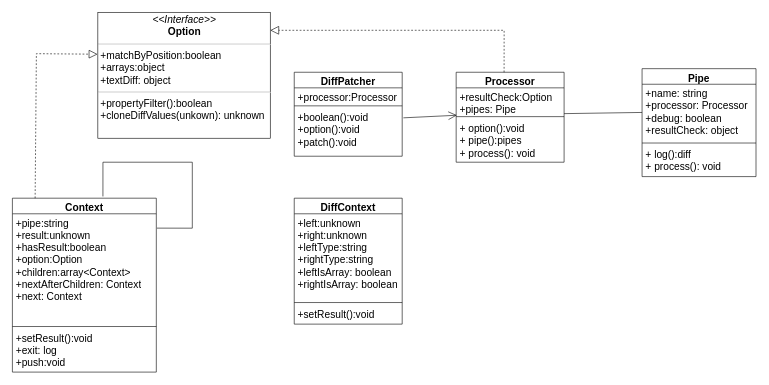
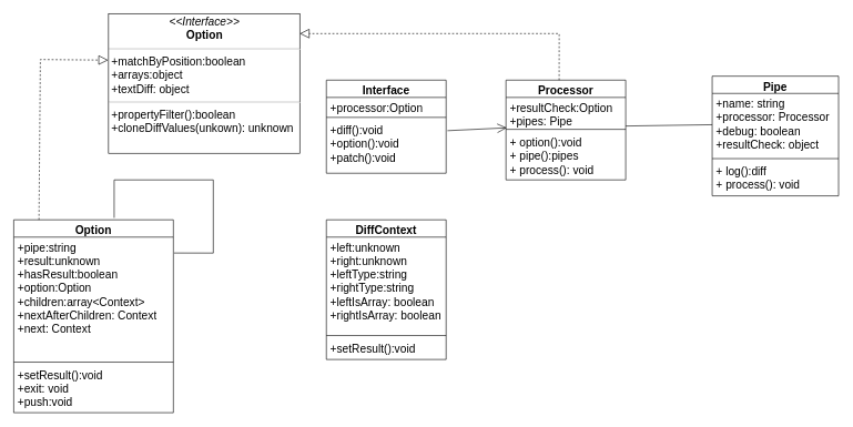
  <mxCell id="0" />
  <mxCell id="1" parent="0" />
- <mxCell id="2" value="DiffPatcher" style="swimlane;fontStyle=1;align=center;verticalAlign=top;childLayout=stackLayout;horizontal=1;startSize=26;horizontalStack=0;resizeParent=1;resizeParentMax=0;resizeLast=0;collapsible=1;marginBottom=0;whiteSpace=wrap;html=1;fontSize=17;" vertex="1" parent="1"><mxGeometry x="490" y="120" width="180" height="140" as="geometry" /></mxCell>
- <mxCell id="3" value="+processor:Processor" style="text;strokeColor=none;fillColor=none;align=left;verticalAlign=top;spacingLeft=4;spacingRight=4;overflow=hidden;rotatable=0;points=[[0,0.5],[1,0.5]];portConstraint=eastwest;whiteSpace=wrap;html=1;fontSize=17;" vertex="1" parent="2"><mxGeometry y="26" width="180" height="26" as="geometry" /></mxCell>
+ <mxCell id="2" value="Interface" style="swimlane;fontStyle=1;align=center;verticalAlign=top;childLayout=stackLayout;horizontal=1;startSize=26;horizontalStack=0;resizeParent=1;resizeParentMax=0;resizeLast=0;collapsible=1;marginBottom=0;whiteSpace=wrap;html=1;fontSize=17;" vertex="1" parent="1"><mxGeometry x="490" y="120" width="180" height="140" as="geometry" /></mxCell>
+ <mxCell id="3" value="+processor:Option" style="text;strokeColor=none;fillColor=none;align=left;verticalAlign=top;spacingLeft=4;spacingRight=4;overflow=hidden;rotatable=0;points=[[0,0.5],[1,0.5]];portConstraint=eastwest;whiteSpace=wrap;html=1;fontSize=17;" vertex="1" parent="2"><mxGeometry y="26" width="180" height="26" as="geometry" /></mxCell>
  <mxCell id="4" value="" style="line;strokeWidth=1;fillColor=none;align=left;verticalAlign=middle;spacingTop=-1;spacingLeft=3;spacingRight=3;rotatable=0;labelPosition=right;points=[];portConstraint=eastwest;strokeColor=inherit;fontSize=17;" vertex="1" parent="2"><mxGeometry y="52" width="180" height="8" as="geometry" /></mxCell>
- <mxCell id="5" value="+boolean():void&lt;br style=&quot;font-size: 17px;&quot;&gt;+option():void&lt;br style=&quot;font-size: 17px;&quot;&gt;+patch&lt;span style=&quot;background-color: initial; font-size: 17px;&quot;&gt;():void&lt;/span&gt;" style="text;strokeColor=none;fillColor=none;align=left;verticalAlign=top;spacingLeft=4;spacingRight=4;overflow=hidden;rotatable=0;points=[[0,0.5],[1,0.5]];portConstraint=eastwest;whiteSpace=wrap;html=1;fontSize=17;" vertex="1" parent="2"><mxGeometry y="60" width="180" height="80" as="geometry" /></mxCell>
+ <mxCell id="5" value="+diff():void&lt;br style=&quot;font-size: 17px;&quot;&gt;+option():void&lt;br style=&quot;font-size: 17px;&quot;&gt;+patch&lt;span style=&quot;background-color: initial; font-size: 17px;&quot;&gt;():void&lt;/span&gt;" style="text;strokeColor=none;fillColor=none;align=left;verticalAlign=top;spacingLeft=4;spacingRight=4;overflow=hidden;rotatable=0;points=[[0,0.5],[1,0.5]];portConstraint=eastwest;whiteSpace=wrap;html=1;fontSize=17;" vertex="1" parent="2"><mxGeometry y="60" width="180" height="80" as="geometry" /></mxCell>
  <mxCell id="6" value="Processor" style="swimlane;fontStyle=1;align=center;verticalAlign=top;childLayout=stackLayout;horizontal=1;startSize=26;horizontalStack=0;resizeParent=1;resizeParentMax=0;resizeLast=0;collapsible=1;marginBottom=0;whiteSpace=wrap;html=1;fontSize=17;" vertex="1" parent="1"><mxGeometry x="760" y="120" width="180" height="150" as="geometry"><mxRectangle x="840" y="680" width="100" height="30" as="alternateBounds" /></mxGeometry></mxCell>
  <mxCell id="7" value="+resultCheck:Option&lt;br style=&quot;font-size: 17px;&quot;&gt;+pipes&lt;span style=&quot;background-color: initial; font-size: 17px;&quot;&gt;:&amp;nbsp;&lt;/span&gt;Pipe" style="text;strokeColor=none;fillColor=none;align=left;verticalAlign=top;spacingLeft=4;spacingRight=4;overflow=hidden;rotatable=0;points=[[0,0.5],[1,0.5]];portConstraint=eastwest;whiteSpace=wrap;html=1;fontSize=17;" vertex="1" parent="6"><mxGeometry y="26" width="180" height="44" as="geometry" /></mxCell>
  <mxCell id="8" value="" style="line;strokeWidth=1;fillColor=none;align=left;verticalAlign=middle;spacingTop=-1;spacingLeft=3;spacingRight=3;rotatable=0;labelPosition=right;points=[];portConstraint=eastwest;strokeColor=inherit;fontSize=17;" vertex="1" parent="6"><mxGeometry y="70" width="180" height="8" as="geometry" /></mxCell>
  <mxCell id="9" value="+ option():void&lt;br style=&quot;font-size: 17px;&quot;&gt;+ pipe&lt;span style=&quot;background-color: initial; font-size: 17px;&quot;&gt;():pipes&lt;/span&gt;&lt;br style=&quot;font-size: 17px;&quot;&gt;+ process&lt;span style=&quot;background-color: initial; font-size: 17px;&quot;&gt;(): void&lt;/span&gt;" style="text;strokeColor=none;fillColor=none;align=left;verticalAlign=top;spacingLeft=4;spacingRight=4;overflow=hidden;rotatable=0;points=[[0,0.5],[1,0.5]];portConstraint=eastwest;whiteSpace=wrap;html=1;fontSize=17;" vertex="1" parent="6"><mxGeometry y="78" width="180" height="72" as="geometry" /></mxCell>
  <mxCell id="10" value="DiffContext" style="swimlane;fontStyle=1;align=center;verticalAlign=top;childLayout=stackLayout;horizontal=1;startSize=26;horizontalStack=0;resizeParent=1;resizeParentMax=0;resizeLast=0;collapsible=1;marginBottom=0;whiteSpace=wrap;html=1;fontSize=17;" vertex="1" parent="1"><mxGeometry x="490" y="330" width="180" height="210" as="geometry" /></mxCell>
  <mxCell id="11" value="+left:unknown&lt;br style=&quot;font-size: 17px;&quot;&gt;+right&lt;span style=&quot;background-color: initial; font-size: 17px;&quot;&gt;:unknown&lt;/span&gt;&lt;br style=&quot;font-size: 17px;&quot;&gt;+leftType&lt;span style=&quot;background-color: initial; font-size: 17px;&quot;&gt;:string&lt;/span&gt;&lt;br style=&quot;font-size: 17px;&quot;&gt;+rightType:string&lt;br style=&quot;font-size: 17px;&quot;&gt;+leftIsArray: boolean&lt;br style=&quot;font-size: 17px;&quot;&gt;&lt;span style=&quot;border-color: var(--border-color); background-color: initial; font-size: 17px;&quot;&gt;+rightIsArray: boolean&lt;/span&gt;&lt;span style=&quot;background-color: initial; font-size: 17px;&quot;&gt;&lt;br style=&quot;font-size: 17px;&quot;&gt;&lt;/span&gt;" style="text;strokeColor=none;fillColor=none;align=left;verticalAlign=top;spacingLeft=4;spacingRight=4;overflow=hidden;rotatable=0;points=[[0,0.5],[1,0.5]];portConstraint=eastwest;whiteSpace=wrap;html=1;fontSize=17;" vertex="1" parent="10"><mxGeometry y="26" width="180" height="144" as="geometry" /></mxCell>
  <mxCell id="12" value="" style="line;strokeWidth=1;fillColor=none;align=left;verticalAlign=middle;spacingTop=-1;spacingLeft=3;spacingRight=3;rotatable=0;labelPosition=right;points=[];portConstraint=eastwest;strokeColor=inherit;fontSize=17;" vertex="1" parent="10"><mxGeometry y="170" width="180" height="8" as="geometry" /></mxCell>
  <mxCell id="13" value="+setResult&lt;span style=&quot;background-color: initial; font-size: 17px;&quot;&gt;():void&lt;/span&gt;&lt;br style=&quot;font-size: 17px;&quot;&gt;" style="text;strokeColor=none;fillColor=none;align=left;verticalAlign=top;spacingLeft=4;spacingRight=4;overflow=hidden;rotatable=0;points=[[0,0.5],[1,0.5]];portConstraint=eastwest;whiteSpace=wrap;html=1;fontSize=17;" vertex="1" parent="10"><mxGeometry y="178" width="180" height="32" as="geometry" /></mxCell>
- <mxCell id="14" value="Context" style="swimlane;fontStyle=1;align=center;verticalAlign=top;childLayout=stackLayout;horizontal=1;startSize=26;horizontalStack=0;resizeParent=1;resizeParentMax=0;resizeLast=0;collapsible=1;marginBottom=0;whiteSpace=wrap;html=1;fontSize=17;" vertex="1" parent="1"><mxGeometry x="20" y="330" width="240" height="290" as="geometry" /></mxCell>
+ <mxCell id="14" value="Option" style="swimlane;fontStyle=1;align=center;verticalAlign=top;childLayout=stackLayout;horizontal=1;startSize=26;horizontalStack=0;resizeParent=1;resizeParentMax=0;resizeLast=0;collapsible=1;marginBottom=0;whiteSpace=wrap;html=1;fontSize=17;" vertex="1" parent="1"><mxGeometry x="20" y="330" width="240" height="290" as="geometry" /></mxCell>
  <mxCell id="15" value="+pipe&lt;span style=&quot;background-color: initial; font-size: 17px;&quot;&gt;:string&lt;/span&gt;&lt;br style=&quot;font-size: 17px;&quot;&gt;+result&lt;span style=&quot;background-color: initial; font-size: 17px;&quot;&gt;:unknown&lt;/span&gt;&lt;br style=&quot;font-size: 17px;&quot;&gt;+hasResult:boolean&lt;br style=&quot;font-size: 17px;&quot;&gt;+option:Option&lt;br style=&quot;font-size: 17px;&quot;&gt;+children&lt;span style=&quot;background-color: initial; font-size: 17px;&quot;&gt;:array&amp;lt;Context&amp;gt;&lt;/span&gt;&lt;br style=&quot;font-size: 17px;&quot;&gt;&lt;span style=&quot;border-color: var(--border-color); background-color: initial; font-size: 17px;&quot;&gt;+nextAfterChildren: Context&lt;br style=&quot;font-size: 17px;&quot;&gt;&lt;/span&gt;&lt;span style=&quot;background-color: initial; font-size: 17px;&quot;&gt;+next: Context&lt;br style=&quot;font-size: 17px;&quot;&gt;&lt;/span&gt;" style="text;strokeColor=none;fillColor=none;align=left;verticalAlign=top;spacingLeft=4;spacingRight=4;overflow=hidden;rotatable=0;points=[[0,0.5],[1,0.5]];portConstraint=eastwest;whiteSpace=wrap;html=1;fontSize=17;" vertex="1" parent="14"><mxGeometry y="26" width="240" height="184" as="geometry" /></mxCell>
  <mxCell id="16" value="" style="line;strokeWidth=1;fillColor=none;align=left;verticalAlign=middle;spacingTop=-1;spacingLeft=3;spacingRight=3;rotatable=0;labelPosition=right;points=[];portConstraint=eastwest;strokeColor=inherit;fontSize=17;" vertex="1" parent="14"><mxGeometry y="210" width="240" height="8" as="geometry" /></mxCell>
- <mxCell id="17" value="+setResult&lt;span style=&quot;background-color: initial; font-size: 17px;&quot;&gt;():void&lt;br style=&quot;font-size: 17px;&quot;&gt;&lt;/span&gt;+exit: log&lt;br style=&quot;font-size: 17px;&quot;&gt;+push:void" style="text;strokeColor=none;fillColor=none;align=left;verticalAlign=top;spacingLeft=4;spacingRight=4;overflow=hidden;rotatable=0;points=[[0,0.5],[1,0.5]];portConstraint=eastwest;whiteSpace=wrap;html=1;fontSize=17;" vertex="1" parent="14"><mxGeometry y="218" width="240" height="72" as="geometry" /></mxCell>
+ <mxCell id="17" value="+setResult&lt;span style=&quot;background-color: initial; font-size: 17px;&quot;&gt;():void&lt;br style=&quot;font-size: 17px;&quot;&gt;&lt;/span&gt;+exit: void&lt;br style=&quot;font-size: 17px;&quot;&gt;+push:void" style="text;strokeColor=none;fillColor=none;align=left;verticalAlign=top;spacingLeft=4;spacingRight=4;overflow=hidden;rotatable=0;points=[[0,0.5],[1,0.5]];portConstraint=eastwest;whiteSpace=wrap;html=1;fontSize=17;" vertex="1" parent="14"><mxGeometry y="218" width="240" height="72" as="geometry" /></mxCell>
  <mxCell id="18" value="" style="endArrow=none;html=1;rounded=0;exitX=0.629;exitY=-0.01;exitDx=0;exitDy=0;exitPerimeter=0;entryX=1.004;entryY=0.13;entryDx=0;entryDy=0;entryPerimeter=0;endFill=0;" edge="1" parent="14" source="14" target="15"><mxGeometry width="50" height="50" relative="1" as="geometry"><mxPoint x="350" y="-110" as="sourcePoint" /><mxPoint x="300" y="60" as="targetPoint" /><Array as="points"><mxPoint x="151" y="-60" /><mxPoint x="300" y="-60" /><mxPoint x="300" y="50" /></Array></mxGeometry></mxCell>
  <mxCell id="19" value="Pipe" style="swimlane;fontStyle=1;align=center;verticalAlign=top;childLayout=stackLayout;horizontal=1;startSize=26;horizontalStack=0;resizeParent=1;resizeParentMax=0;resizeLast=0;collapsible=1;marginBottom=0;whiteSpace=wrap;html=1;fontSize=17;" vertex="1" parent="1"><mxGeometry x="1070" y="114" width="190" height="180" as="geometry"><mxRectangle x="840" y="680" width="100" height="30" as="alternateBounds" /></mxGeometry></mxCell>
  <mxCell id="20" value="+name: string&lt;br style=&quot;font-size: 17px;&quot;&gt;+processor&lt;span style=&quot;background-color: initial; font-size: 17px;&quot;&gt;:&lt;/span&gt;&amp;nbsp;Processor&lt;br style=&quot;font-size: 17px;&quot;&gt;+debug: boolean&lt;br style=&quot;font-size: 17px;&quot;&gt;+resultCheck: object" style="text;strokeColor=none;fillColor=none;align=left;verticalAlign=top;spacingLeft=4;spacingRight=4;overflow=hidden;rotatable=0;points=[[0,0.5],[1,0.5]];portConstraint=eastwest;whiteSpace=wrap;html=1;fontSize=17;" vertex="1" parent="19"><mxGeometry y="26" width="190" height="94" as="geometry" /></mxCell>
  <mxCell id="21" value="" style="line;strokeWidth=1;fillColor=none;align=left;verticalAlign=middle;spacingTop=-1;spacingLeft=3;spacingRight=3;rotatable=0;labelPosition=right;points=[];portConstraint=eastwest;strokeColor=inherit;fontSize=17;" vertex="1" parent="19"><mxGeometry y="120" width="190" height="8" as="geometry" /></mxCell>
  <mxCell id="22" value="+&amp;nbsp;log&lt;span style=&quot;background-color: initial; font-size: 17px;&quot;&gt;():diff&lt;/span&gt;&lt;br style=&quot;font-size: 17px;&quot;&gt;+ process&lt;span style=&quot;background-color: initial; font-size: 17px;&quot;&gt;(): void&lt;/span&gt;" style="text;strokeColor=none;fillColor=none;align=left;verticalAlign=top;spacingLeft=4;spacingRight=4;overflow=hidden;rotatable=0;points=[[0,0.5],[1,0.5]];portConstraint=eastwest;whiteSpace=wrap;html=1;fontSize=17;" vertex="1" parent="19"><mxGeometry y="128" width="190" height="52" as="geometry" /></mxCell>
  <mxCell id="23" value="&lt;p style=&quot;margin: 4px 0px 0px; text-align: center; font-size: 17px;&quot;&gt;&lt;i style=&quot;font-size: 17px;&quot;&gt;&amp;lt;&amp;lt;Interface&amp;gt;&amp;gt;&lt;/i&gt;&lt;br style=&quot;font-size: 17px;&quot;&gt;&lt;b style=&quot;font-size: 17px;&quot;&gt;Option&lt;/b&gt;&lt;/p&gt;&lt;hr style=&quot;font-size: 17px;&quot;&gt;&lt;p style=&quot;margin: 0px 0px 0px 4px; font-size: 17px;&quot;&gt;+matchByPosition&lt;span style=&quot;background-color: initial; font-size: 17px;&quot;&gt;:boolean&lt;/span&gt;&lt;/p&gt;&lt;p style=&quot;margin: 0px 0px 0px 4px; font-size: 17px;&quot;&gt;+arrays&lt;span style=&quot;background-color: initial; font-size: 17px;&quot;&gt;:object&lt;/span&gt;&lt;/p&gt;&lt;p style=&quot;margin: 0px 0px 0px 4px; font-size: 17px;&quot;&gt;&lt;span style=&quot;background-color: initial; font-size: 17px;&quot;&gt;+&lt;/span&gt;textDiff: object&lt;/p&gt;&lt;hr style=&quot;font-size: 17px;&quot;&gt;&lt;p style=&quot;margin: 0px 0px 0px 4px; font-size: 17px;&quot;&gt;+propertyFilter&lt;span style=&quot;background-color: initial; font-size: 17px;&quot;&gt;():boolean&lt;/span&gt;&lt;/p&gt;&lt;p style=&quot;margin: 0px 0px 0px 4px; font-size: 17px;&quot;&gt;+cloneDiffValues&lt;span style=&quot;background-color: initial; font-size: 17px;&quot;&gt;(unkown):&amp;nbsp;&lt;/span&gt;unknown&lt;/p&gt;" style="verticalAlign=top;align=left;overflow=fill;fontSize=17;fontFamily=Helvetica;html=1;whiteSpace=wrap;" vertex="1" parent="1"><mxGeometry x="162.5" y="20" width="287.5" height="210" as="geometry" /></mxCell>
  <mxCell id="24" value="" style="endArrow=open;endFill=1;endSize=12;html=1;rounded=0;exitX=1.011;exitY=0.2;exitDx=0;exitDy=0;exitPerimeter=0;entryX=0.006;entryY=0.213;entryDx=0;entryDy=0;entryPerimeter=0;fontSize=17;" edge="1" parent="1" source="5" target="8"><mxGeometry width="160" relative="1" as="geometry"><mxPoint x="920" y="350" as="sourcePoint" /><mxPoint x="1080" y="350" as="targetPoint" /></mxGeometry></mxCell>
  <mxCell id="25" value="" style="endArrow=none;html=1;rounded=0;entryX=0;entryY=0.5;entryDx=0;entryDy=0;exitX=1;exitY=0.977;exitDx=0;exitDy=0;exitPerimeter=0;fontSize=17;" edge="1" parent="1" source="7" target="20"><mxGeometry width="50" height="50" relative="1" as="geometry"><mxPoint x="980" y="410" as="sourcePoint" /><mxPoint x="1030" y="360" as="targetPoint" /></mxGeometry></mxCell>
  <mxCell id="26" value="" style="endArrow=block;dashed=1;endFill=0;endSize=12;html=1;rounded=0;exitX=0.444;exitY=0;exitDx=0;exitDy=0;fontSize=17;entryX=1;entryY=0.143;entryDx=0;entryDy=0;entryPerimeter=0;exitPerimeter=0;" edge="1" parent="1" source="6" target="23"><mxGeometry width="160" relative="1" as="geometry"><mxPoint x="440" y="370" as="sourcePoint" /><mxPoint x="380" y="50" as="targetPoint" /><Array as="points"><mxPoint x="840" y="50" /></Array></mxGeometry></mxCell>
  <mxCell id="27" value="" style="endArrow=block;dashed=1;endFill=0;endSize=12;html=1;rounded=0;exitX=0.158;exitY=0;exitDx=0;exitDy=0;entryX=-0.002;entryY=0.333;entryDx=0;entryDy=0;entryPerimeter=0;fontSize=17;exitPerimeter=0;" edge="1" parent="1" source="14" target="23"><mxGeometry width="160" relative="1" as="geometry"><mxPoint x="440" y="370" as="sourcePoint" /><mxPoint x="600" y="370" as="targetPoint" /><Array as="points"><mxPoint x="60" y="89" /></Array></mxGeometry></mxCell>
